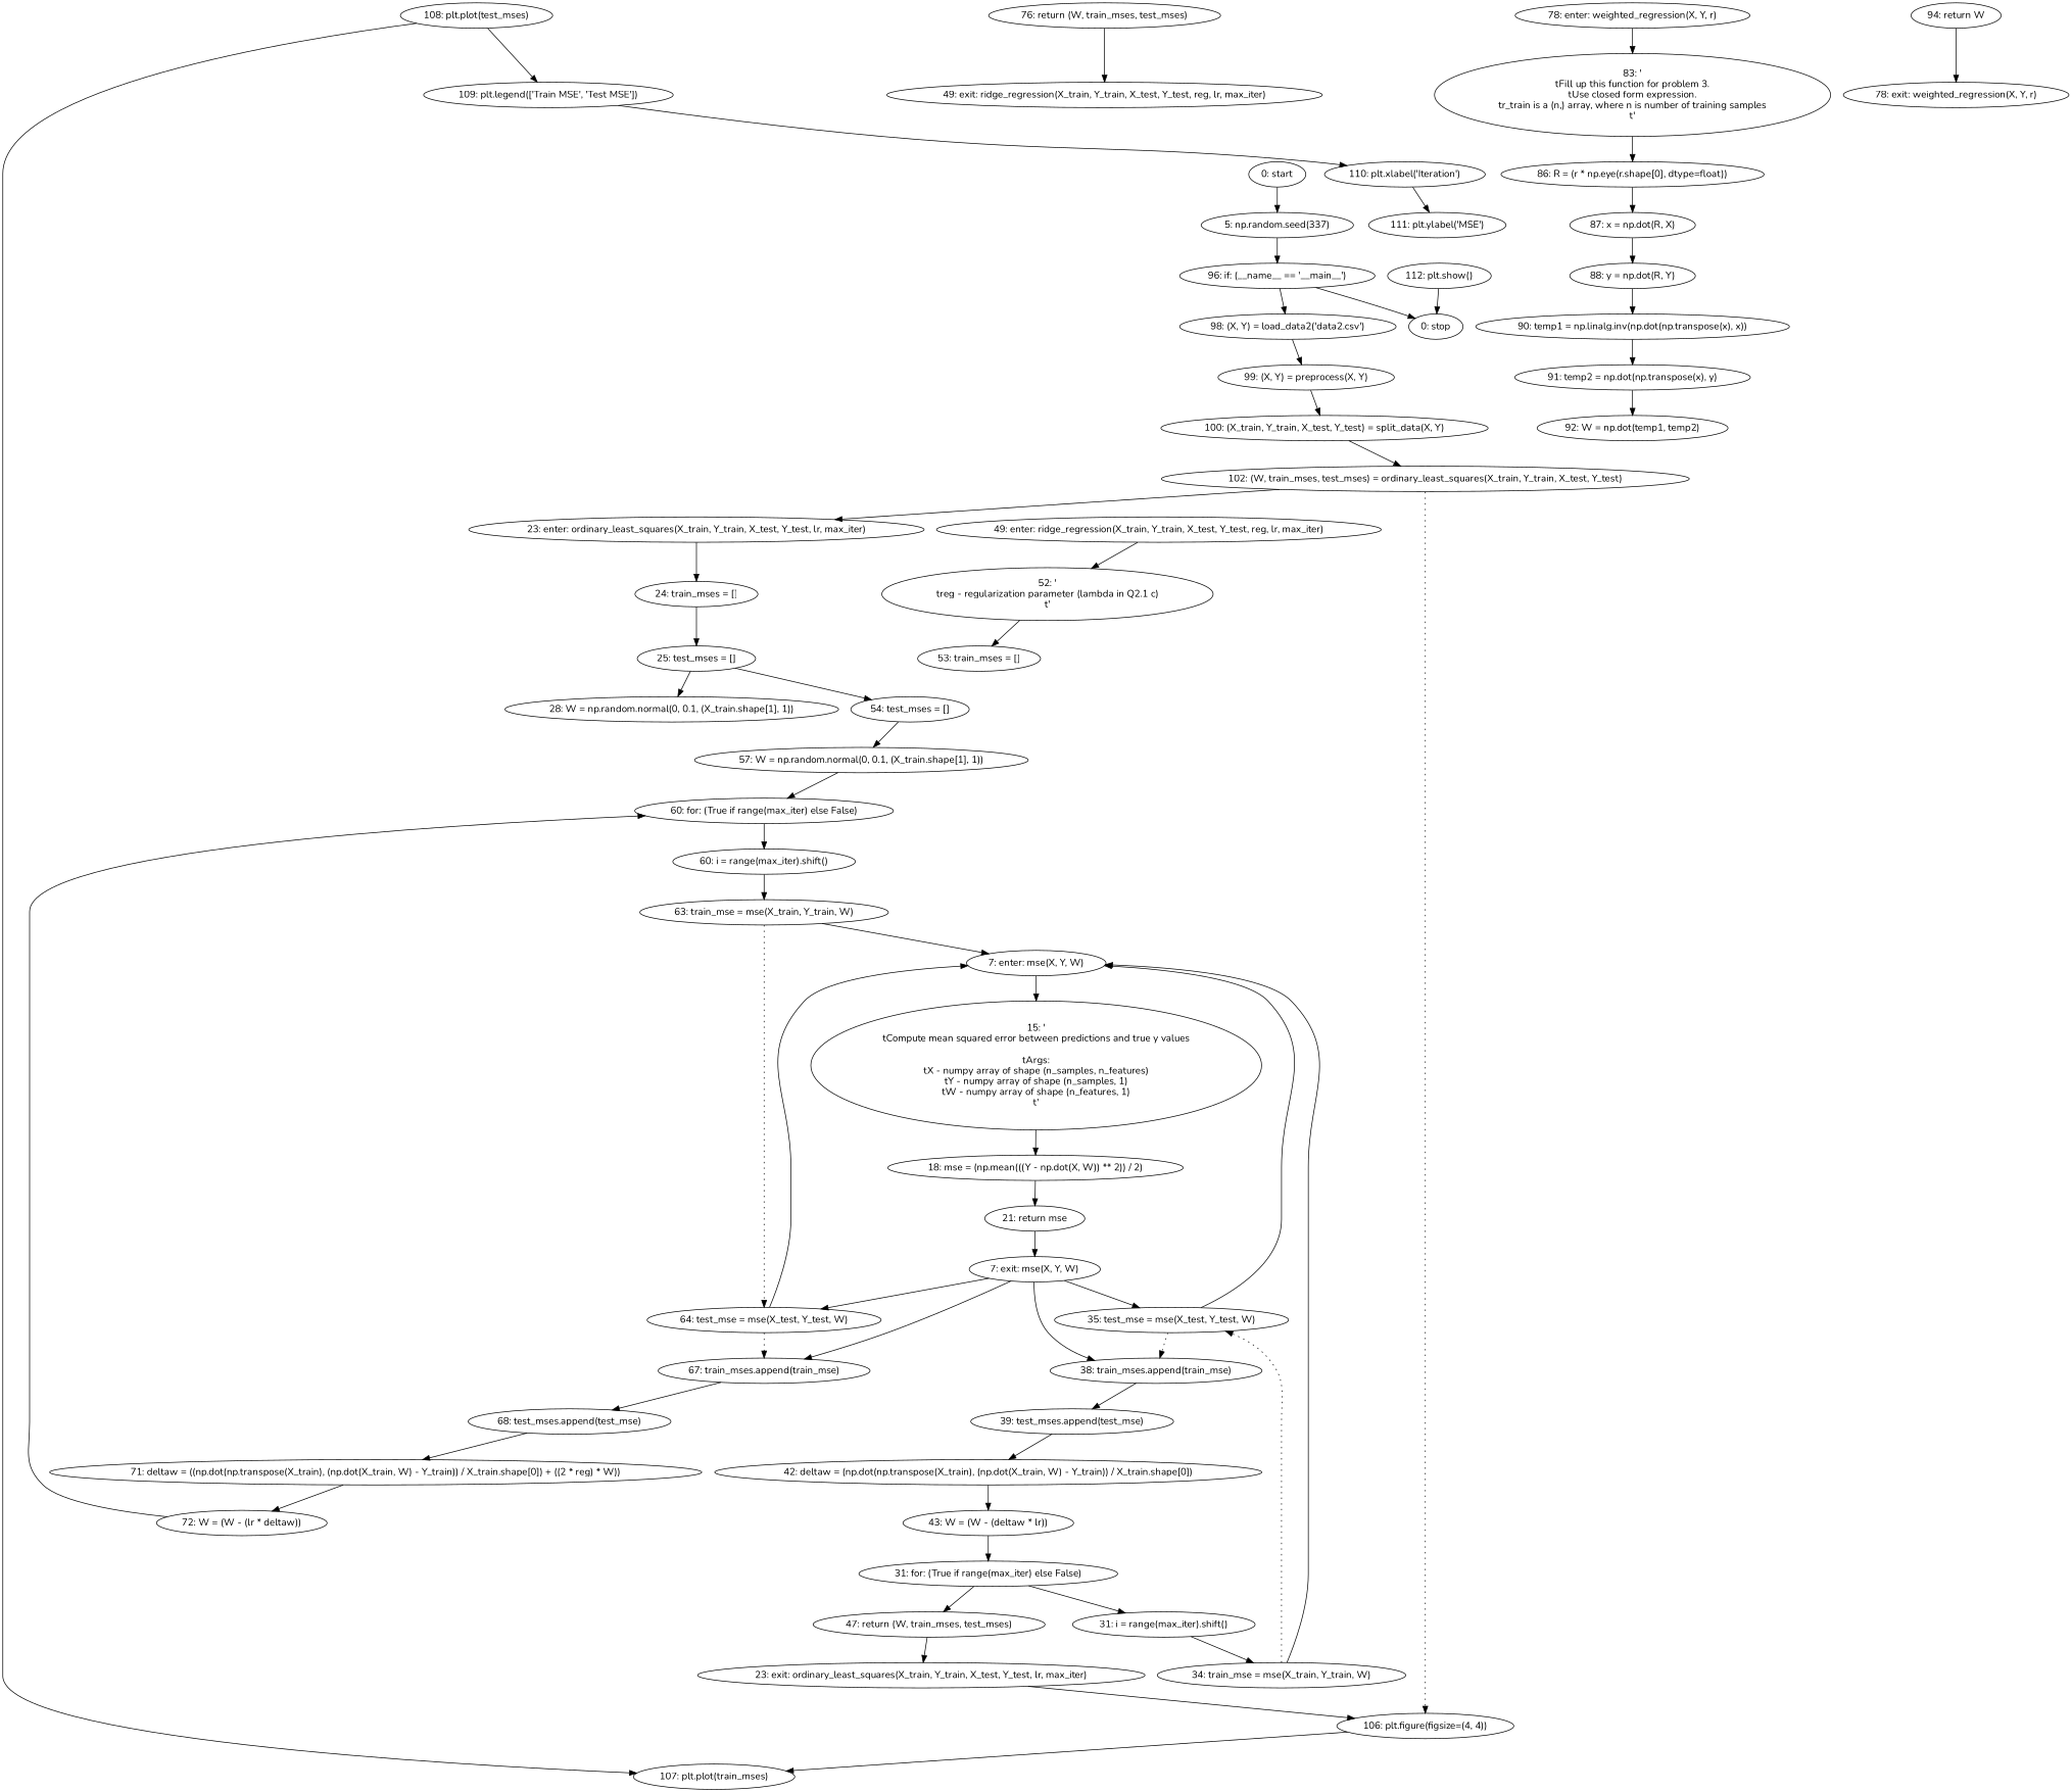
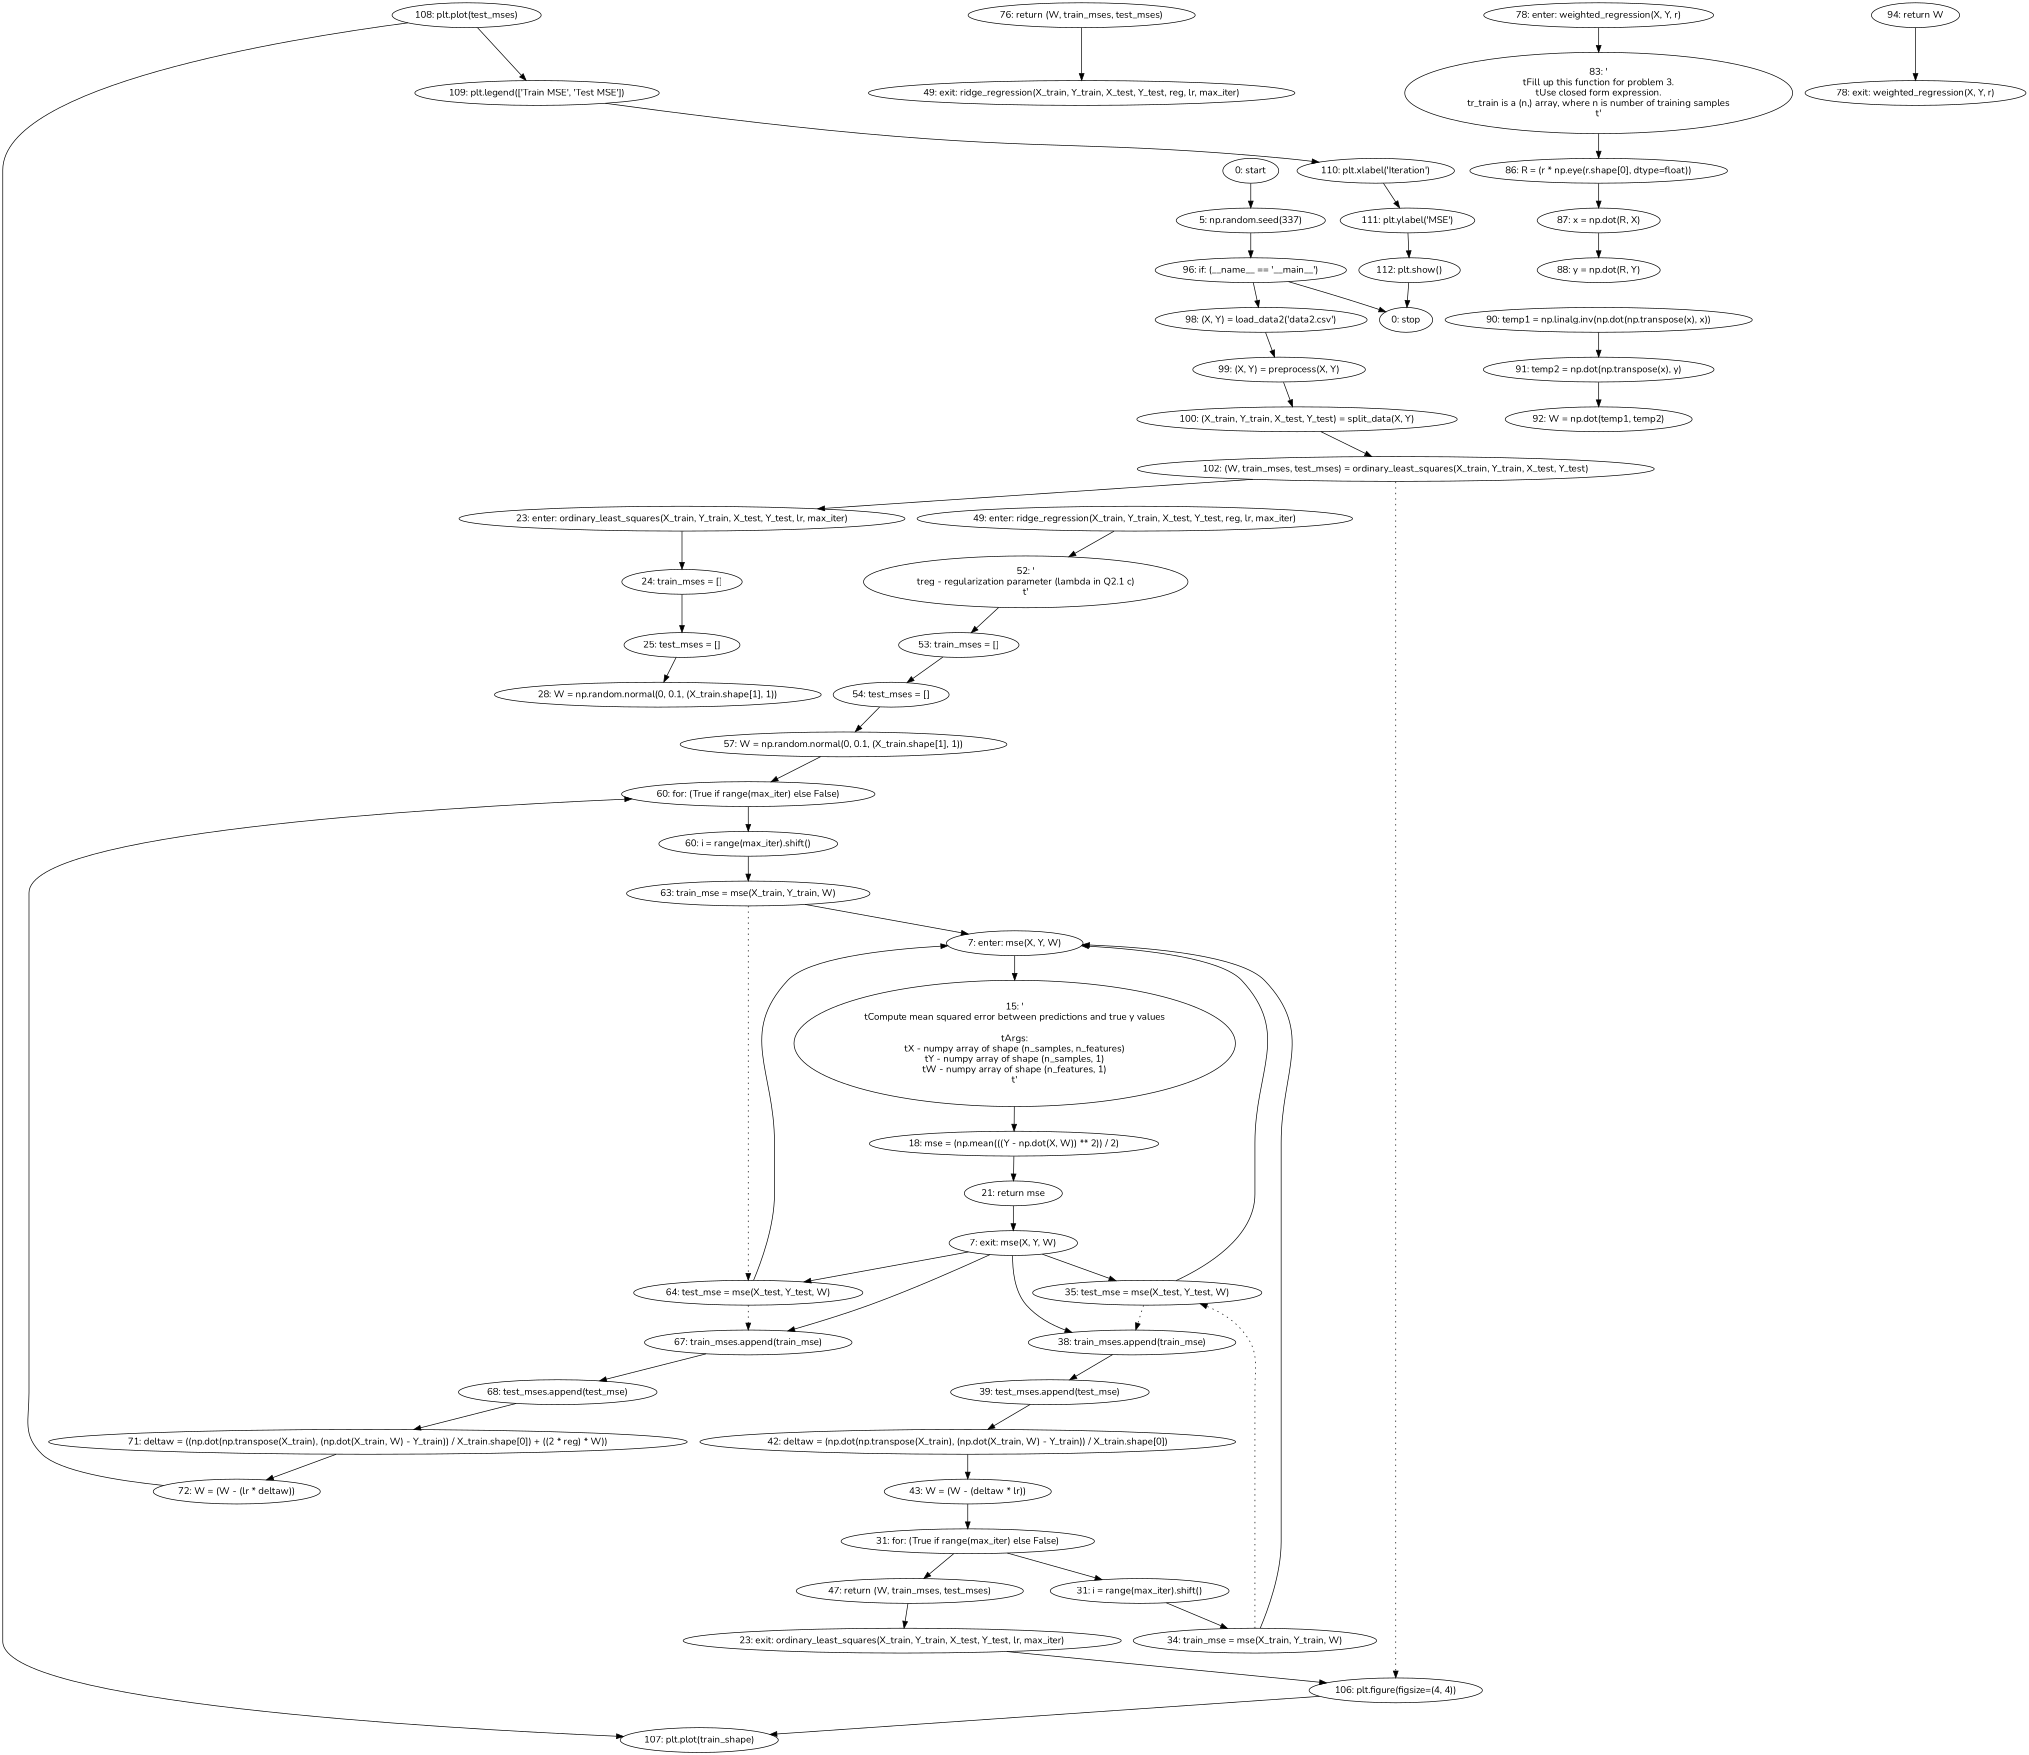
  strict digraph {
    fontname=Nunito
    node [fontname=Nunito]
    edge [fontname=Nunito]
    n1 [label="0: start"]
    n2 [label="5: np.random.seed(337)"]
    n3 [label="96: if: (__name__ == '__main__')"]
    n4 [label="98: (X, Y) = load_data2('data2.csv')"]
    n5 [label="0: stop"]
    n6 [label="99: (X, Y) = preprocess(X, Y)"]
    n7 [label="100: (X_train, Y_train, X_test, Y_test) = split_data(X, Y)"]
    n8 [label="7: enter: mse(X, Y, W)"]
    n9 [label="15: '\n\tCompute mean squared error between predictions and true y values\n\n\tArgs:\n\tX - numpy array of shape (n_samples, n_features)\n\tY - numpy array of shape (n_samples, 1)\n\tW - numpy array of shape (n_features, 1)\n\t'"]
    n10 [label="18: mse = (np.mean(((Y - np.dot(X, W)) ** 2)) / 2)"]
    n11 [label="21: return mse"]
    n12 [label="7: exit: mse(X, Y, W)"]
    n13 [label="34: train_mse = mse(X_train, Y_train, W)"]
    n14 [label="35: test_mse = mse(X_test, Y_test, W)"]
    n15 [label="38: train_mses.append(train_mse)"]
    n16 [label="39: test_mses.append(test_mse)"]
    n17 [label="42: deltaw = (np.dot(np.transpose(X_train), (np.dot(X_train, W) - Y_train)) / X_train.shape[0])"]
    n18 [label="43: W = (W - (deltaw * lr))"]
    n19 [label="63: train_mse = mse(X_train, Y_train, W)"]
    n20 [label="64: test_mse = mse(X_test, Y_test, W)"]
    n21 [label="67: train_mses.append(train_mse)"]
    n22 [label="68: test_mses.append(test_mse)"]
    n23 [label="71: deltaw = ((np.dot(np.transpose(X_train), (np.dot(X_train, W) - Y_train)) / X_train.shape[0]) + ((2 * reg) * W))"]
    n24 [label="72: W = (W - (lr * deltaw))"]
    n25 [label="23: enter: ordinary_least_squares(X_train, Y_train, X_test, Y_test, lr, max_iter)"]
    n26 [label="24: train_mses = []"]
    n27 [label="25: test_mses = []"]
    n28 [label="28: W = np.random.normal(0, 0.1, (X_train.shape[1], 1))"]
    n29 [label="102: (W, train_mses, test_mses) = ordinary_least_squares(X_train, Y_train, X_test, Y_test)"]
    n30 [label="106: plt.figure(figsize=(4, 4))"]
-   n31 [label="107: plt.plot(train_mses)"]
+   n31 [label="107: plt.plot(train_shape)"]
    n32 [label="108: plt.plot(test_mses)"]
    n33 [label="109: plt.legend(['Train MSE', 'Test MSE'])"]
    n34 [label="23: exit: ordinary_least_squares(X_train, Y_train, X_test, Y_test, lr, max_iter)"]
    n35 [label="47: return (W, train_mses, test_mses)"]
    n36 [label="31: for: (True if range(max_iter) else False)"]
    n37 [label="31: i = range(max_iter).shift()"]
    n38 [label="49: enter: ridge_regression(X_train, Y_train, X_test, Y_test, reg, lr, max_iter)"]
    n39 [label="52: '\n\treg - regularization parameter (lambda in Q2.1 c)\n\t'"]
    n40 [label="53: train_mses = []"]
    n41 [label="54: test_mses = []"]
    n42 [label="57: W = np.random.normal(0, 0.1, (X_train.shape[1], 1))"]
    n43 [label="49: exit: ridge_regression(X_train, Y_train, X_test, Y_test, reg, lr, max_iter)"]
    n44 [label="76: return (W, train_mses, test_mses)"]
    n45 [label="60: for: (True if range(max_iter) else False)"]
    n46 [label="60: i = range(max_iter).shift()"]
    n47 [label="78: enter: weighted_regression(X, Y, r)"]
    n48 [label="83: '\n\tFill up this function for problem 3.\n\tUse closed form expression.\n\tr_train is a (n,) array, where n is number of training samples\n\t'"]
    n49 [label="86: R = (r * np.eye(r.shape[0], dtype=float))"]
    n50 [label="87: x = np.dot(R, X)"]
    n51 [label="88: y = np.dot(R, Y)"]
    n52 [label="78: exit: weighted_regression(X, Y, r)"]
    n53 [label="94: return W"]
    n54 [label="90: temp1 = np.linalg.inv(np.dot(np.transpose(x), x))"]
    n55 [label="91: temp2 = np.dot(np.transpose(x), y)"]
    n56 [label="92: W = np.dot(temp1, temp2)"]
    n57 [label="110: plt.xlabel('Iteration')"]
    n58 [label="111: plt.ylabel('MSE')"]
    n59 [label="112: plt.show()"]
    n1 -> n2
    n2 -> n3
    n3 -> n4
    n3 -> n5
    n4 -> n6
    n6 -> n7
    n7 -> n29
    n8 -> n9
    n9 -> n10
    n10 -> n11
    n11 -> n12
    n12 -> n14
    n12 -> n15
    n12 -> n20
    n12 -> n21
    n13 -> n8
    n13 -> n14 [style=dotted weight=100]
    n14 -> n8
    n14 -> n15 [style=dotted weight=100]
    n15 -> n16
    n16 -> n17
    n17 -> n18
    n18 -> n36
    n19 -> n8
    n19 -> n20 [style=dotted weight=100]
    n20 -> n8
    n20 -> n21 [style=dotted weight=100]
    n21 -> n22
    n22 -> n23
    n23 -> n24
    n24 -> n45
    n25 -> n26
    n26 -> n27
    n27 -> n28
    n29 -> n25
    n29 -> n30 [style=dotted weight=100]
    n30 -> n31
    n32 -> n31
    n32 -> n33
    n33 -> n57
    n34 -> n30
    n35 -> n34
    n36 -> n35
    n36 -> n37
    n37 -> n13
    n38 -> n39
    n39 -> n40
-   n27 -> n41
+   n40 -> n41
    n41 -> n42
    n42 -> n45
    n44 -> n43
    n45 -> n46
    n46 -> n19
    n47 -> n48
    n48 -> n49
    n49 -> n50
    n50 -> n51
-   n51 -> n54
    n53 -> n52
    n54 -> n55
    n55 -> n56
    n57 -> n58
+   n58 -> n59
    n59 -> n5
  }
